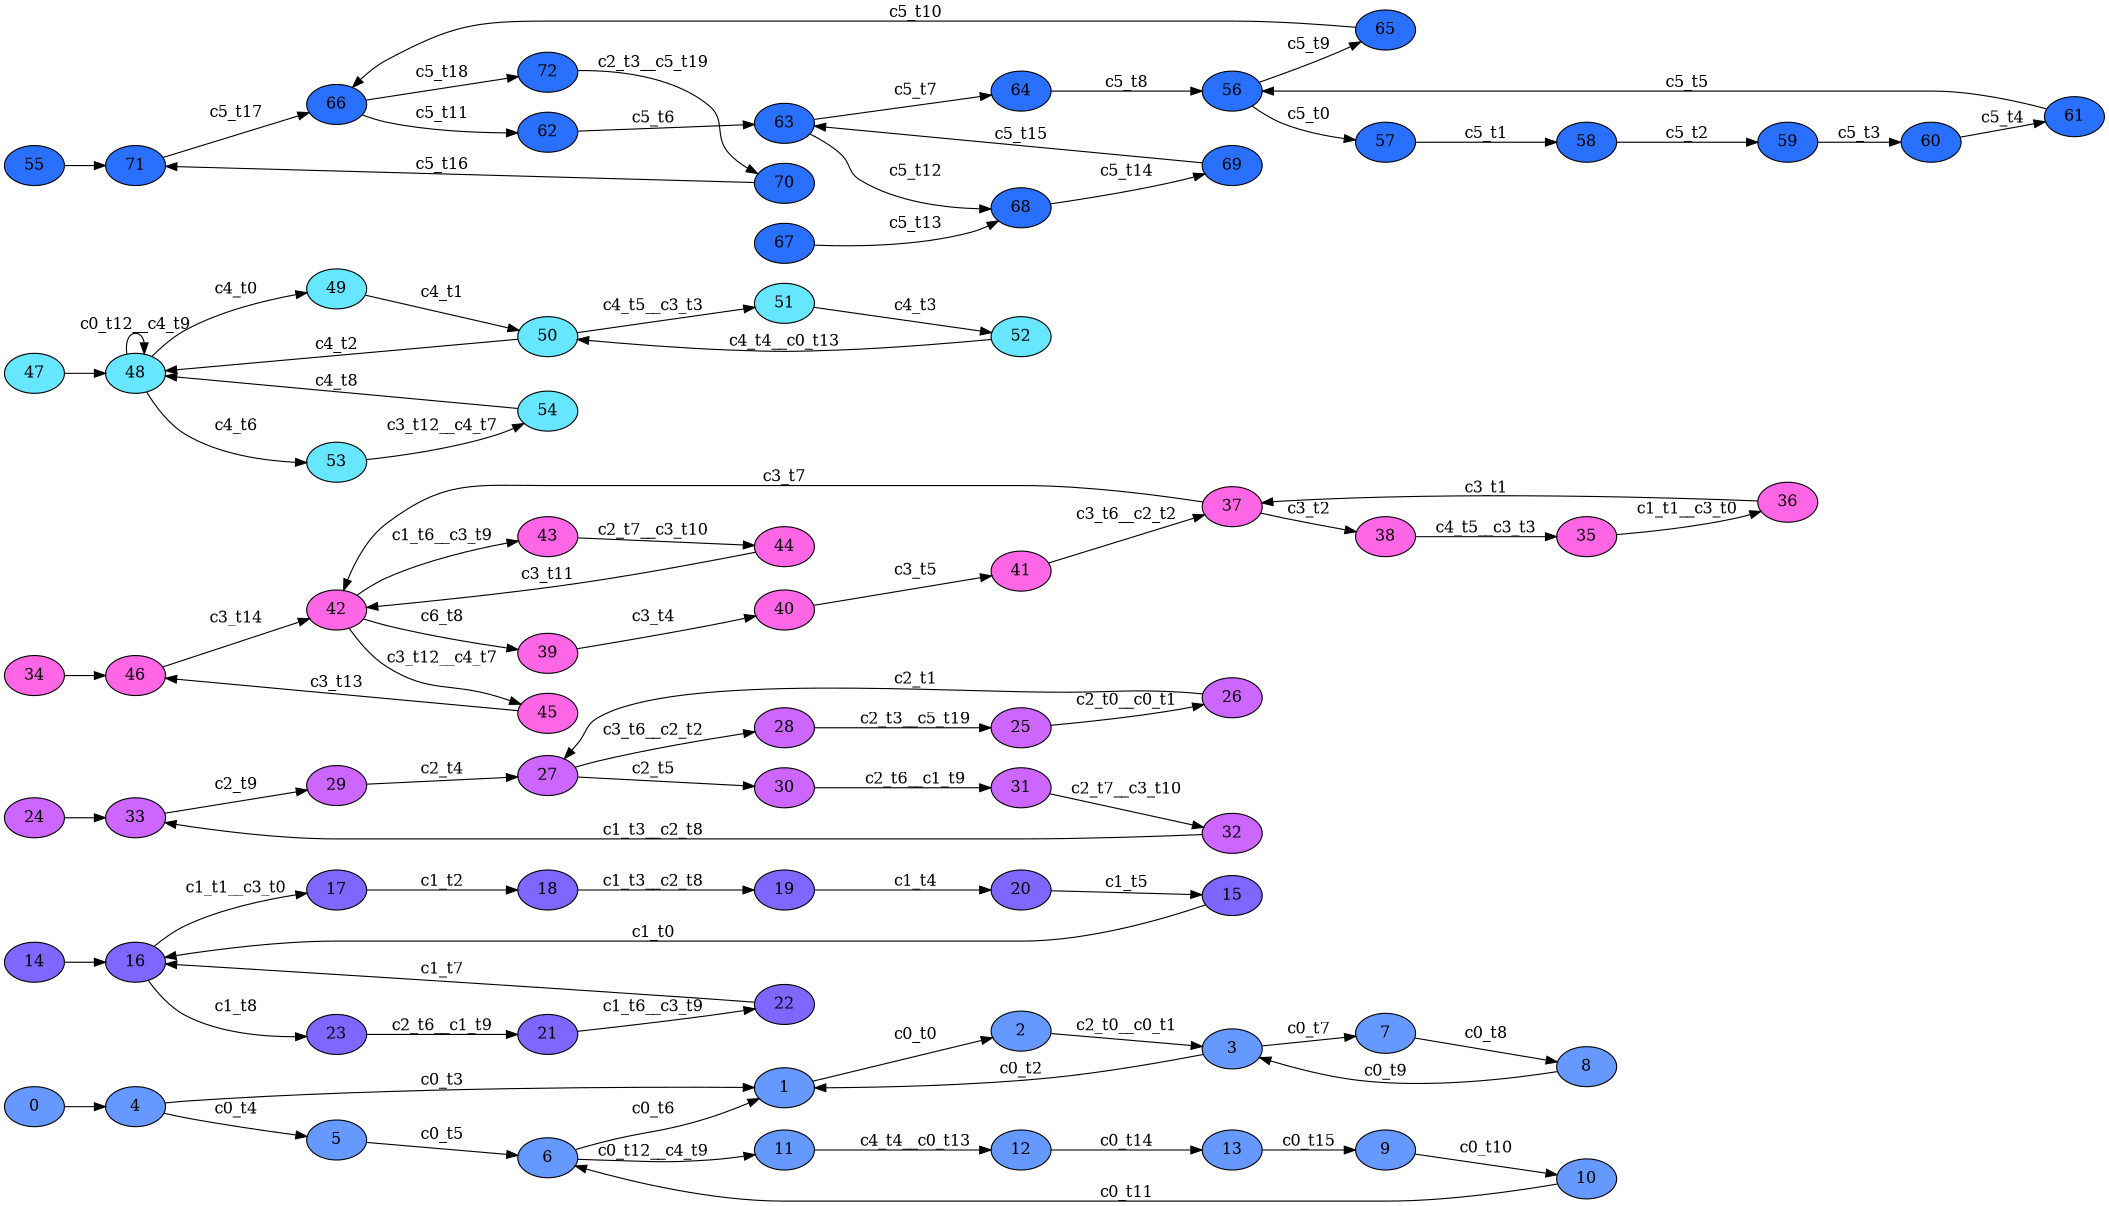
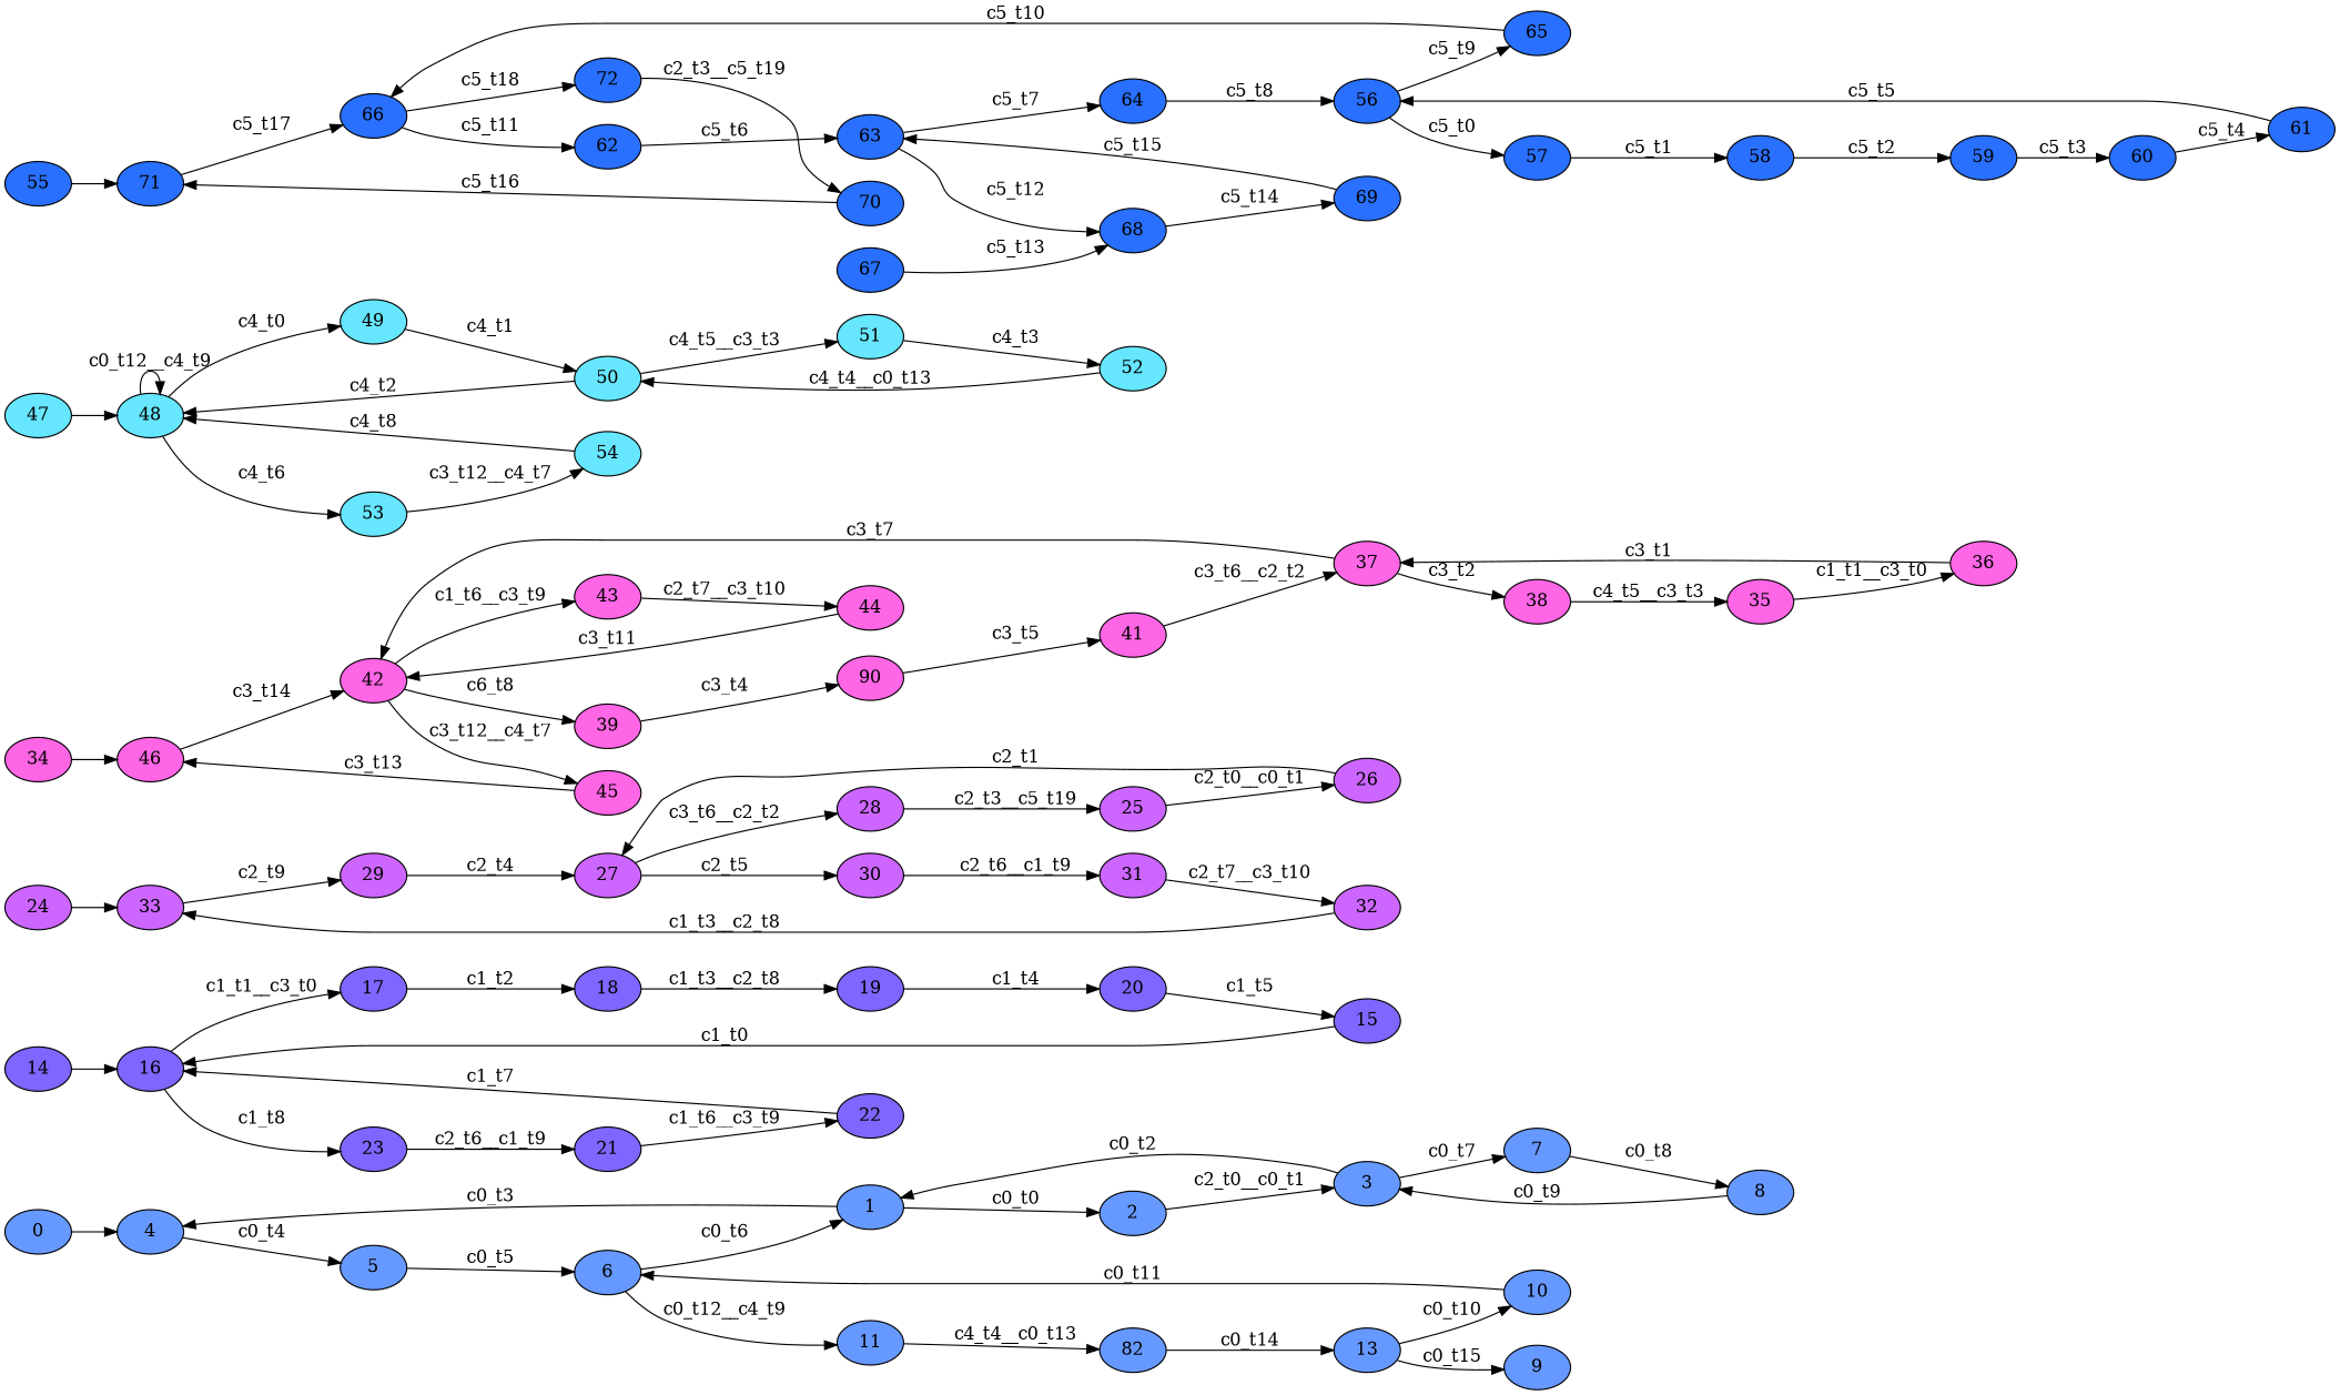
  digraph {
    rankdir=LR
    node [fillcolor="#2970FF" style=filled]
    edge [color=black]
    n1 [fillcolor="#6699FF" label=0]
    n2 [fillcolor="#6699FF" label=4]
    n3 [fillcolor="#6699FF" label=1]
    n4 [fillcolor="#6699FF" label=2]
    n5 [fillcolor="#6699FF" label=3]
    n6 [fillcolor="#6699FF" label=7]
    n7 [fillcolor="#6699FF" label=5]
    n8 [fillcolor="#6699FF" label=6]
    n9 [fillcolor="#6699FF" label=11]
    n10 [fillcolor="#6699FF" label=8]
    n11 [fillcolor="#6699FF" label=9]
    n12 [fillcolor="#6699FF" label=10]
-   n13 [fillcolor="#6699FF" label=12]
+   n13 [fillcolor="#6699FF" label=82]
    n14 [fillcolor="#6699FF" label=13]
    n15 [fillcolor="#7F66FF" label=14]
    n16 [fillcolor="#7F66FF" label=16]
    n17 [fillcolor="#7F66FF" label=15]
    n18 [fillcolor="#7F66FF" label=17]
    n19 [fillcolor="#7F66FF" label=23]
    n20 [fillcolor="#7F66FF" label=18]
    n21 [fillcolor="#7F66FF" label=19]
    n22 [fillcolor="#7F66FF" label=20]
    n23 [fillcolor="#7F66FF" label=21]
    n24 [fillcolor="#7F66FF" label=22]
    n25 [fillcolor="#CC66FF" label=24]
    n26 [fillcolor="#CC66FF" label=33]
    n27 [fillcolor="#CC66FF" label=25]
    n28 [fillcolor="#CC66FF" label=26]
    n29 [fillcolor="#CC66FF" label=27]
    n30 [fillcolor="#CC66FF" label=28]
    n31 [fillcolor="#CC66FF" label=30]
    n32 [fillcolor="#CC66FF" label=29]
    n33 [fillcolor="#CC66FF" label=31]
    n34 [fillcolor="#CC66FF" label=32]
    n35 [fillcolor="#FF66E6" label=34]
    n36 [fillcolor="#FF66E6" label=46]
    n37 [fillcolor="#FF66E6" label=35]
    n38 [fillcolor="#FF66E6" label=36]
    n39 [fillcolor="#FF66E6" label=37]
    n40 [fillcolor="#FF66E6" label=38]
    n41 [fillcolor="#FF66E6" label=42]
    n42 [fillcolor="#FF66E6" label=39]
-   n43 [fillcolor="#FF66E6" label=40]
+   n43 [fillcolor="#FF66E6" label=90]
    n44 [fillcolor="#FF66E6" label=41]
    n45 [fillcolor="#FF66E6" label=43]
    n46 [fillcolor="#FF66E6" label=45]
    n47 [fillcolor="#FF66E6" label=44]
    n48 [fillcolor="#66E6FF" label=47]
    n49 [fillcolor="#66E6FF" label=48]
    n50 [fillcolor="#66E6FF" label=49]
    n51 [fillcolor="#66E6FF" label=53]
    n52 [fillcolor="#66E6FF" label=50]
    n53 [fillcolor="#66E6FF" label=51]
    n54 [fillcolor="#66E6FF" label=52]
    n55 [fillcolor="#66E6FF" label=54]
    n56 [label=55]
    n57 [label=71]
    n58 [label=56]
    n59 [label=57]
    n60 [label=65]
    n61 [label=58]
    n62 [label=59]
    n63 [label=60]
    n64 [label=61]
    n65 [label=62]
    n66 [label=63]
    n67 [label=64]
    n68 [label=67]
    n69 [label=66]
    n70 [label=72]
    n71 [label=68]
    n72 [label=69]
    n73 [label=70]
    subgraph sub_1 {
      n1
      n2
      n3
      n4
      n5
      n6
      n7
      n8
      n9
      n10
      n11
      n12
      n13
      n14
    }
    subgraph sub_2 {
      n15
      n16
      n17
      n18
      n19
      n20
      n21
      n22
      n23
      n24
    }
    subgraph sub_3 {
      n25
      n26
      n27
      n28
      n29
      n30
      n31
      n32
      n33
      n34
    }
    subgraph sub_4 {
      n35
      n36
      n37
      n38
      n39
      n40
      n41
      n42
      n43
      n44
      n45
      n46
      n47
    }
    subgraph sub_5 {
      n48
      n49
      n50
      n51
      n52
      n53
      n54
      n55
    }
    subgraph sub_6 {
      n56
      n57
      n58
      n59
      n60
      n61
      n62
      n63
      n64
      n65
      n66
      n67
      n68
      n69
      n70
      n71
      n72
      n73
    }
    n1 -> n2
    n2 -> n7 [label=c0_t4]
-   n2 -> n3 [label=c0_t3]
+   n3 -> n2 [label=c0_t3]
    n3 -> n4 [label=c0_t0]
    n4 -> n5 [label=c2_t0__c0_t1]
    n5 -> n3 [label=c0_t2]
    n5 -> n6 [label=c0_t7]
    n6 -> n10 [label=c0_t8]
    n7 -> n8 [label=c0_t5]
    n8 -> n3 [label=c0_t6]
    n8 -> n9 [label=c0_t12__c4_t9]
    n9 -> n13 [label=c4_t4__c0_t13]
    n10 -> n5 [label=c0_t9]
-   n11 -> n12 [label=c0_t10]
+   n14 -> n12 [label=c0_t10]
    n12 -> n8 [label=c0_t11]
    n13 -> n14 [label=c0_t14]
    n14 -> n11 [label=c0_t15]
    n15 -> n16
    n16 -> n18 [label=c1_t1__c3_t0]
    n16 -> n19 [label=c1_t8]
    n17 -> n16 [label=c1_t0]
    n18 -> n20 [label=c1_t2]
    n19 -> n23 [label=c2_t6__c1_t9]
    n20 -> n21 [label=c1_t3__c2_t8]
    n21 -> n22 [label=c1_t4]
    n22 -> n17 [label=c1_t5]
    n23 -> n24 [label=c1_t6__c3_t9]
    n24 -> n16 [label=c1_t7]
    n25 -> n26
    n26 -> n32 [label=c2_t9]
    n27 -> n28 [label=c2_t0__c0_t1]
    n28 -> n29 [label=c2_t1]
    n29 -> n30 [label=c3_t6__c2_t2]
    n29 -> n31 [label=c2_t5]
    n30 -> n27 [label=c2_t3__c5_t19]
    n31 -> n33 [label=c2_t6__c1_t9]
    n32 -> n29 [label=c2_t4]
    n33 -> n34 [label=c2_t7__c3_t10]
    n34 -> n26 [label=c1_t3__c2_t8]
    n35 -> n36
    n36 -> n41 [label=c3_t14]
    n37 -> n38 [label=c1_t1__c3_t0]
    n38 -> n39 [label=c3_t1]
    n39 -> n40 [label=c3_t2]
    n39 -> n41 [label=c3_t7]
    n40 -> n37 [label=c4_t5__c3_t3]
    n41 -> n42 [label=c6_t8]
    n41 -> n45 [label=c1_t6__c3_t9]
    n41 -> n46 [label=c3_t12__c4_t7]
    n42 -> n43 [label=c3_t4]
    n43 -> n44 [label=c3_t5]
    n44 -> n39 [label=c3_t6__c2_t2]
    n45 -> n47 [label=c2_t7__c3_t10]
    n46 -> n36 [label=c3_t13]
    n47 -> n41 [label=c3_t11]
    n48 -> n49
    n49 -> n49 [label=c0_t12__c4_t9]
    n49 -> n50 [label=c4_t0]
    n49 -> n51 [label=c4_t6]
    n50 -> n52 [label=c4_t1]
    n51 -> n55 [label=c3_t12__c4_t7]
    n52 -> n49 [label=c4_t2]
    n52 -> n53 [label=c4_t5__c3_t3]
    n53 -> n54 [label=c4_t3]
    n54 -> n52 [label=c4_t4__c0_t13]
    n55 -> n49 [label=c4_t8]
    n56 -> n57
    n57 -> n69 [label=c5_t17]
    n58 -> n59 [label=c5_t0]
    n58 -> n60 [label=c5_t9]
    n59 -> n61 [label=c5_t1]
    n60 -> n69 [label=c5_t10]
    n61 -> n62 [label=c5_t2]
    n62 -> n63 [label=c5_t3]
    n63 -> n64 [label=c5_t4]
    n64 -> n58 [label=c5_t5]
    n65 -> n66 [label=c5_t6]
    n66 -> n67 [label=c5_t7]
    n66 -> n71 [label=c5_t12]
    n67 -> n58 [label=c5_t8]
    n68 -> n71 [label=c5_t13]
    n69 -> n65 [label=c5_t11]
    n69 -> n70 [label=c5_t18]
    n70 -> n73 [label=c2_t3__c5_t19]
    n71 -> n72 [label=c5_t14]
    n72 -> n66 [label=c5_t15]
    n73 -> n57 [label=c5_t16]
  }
